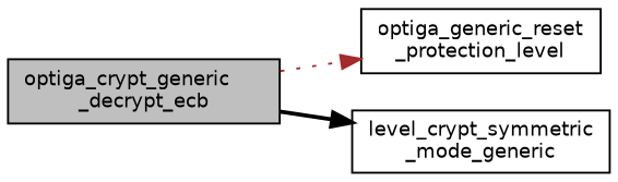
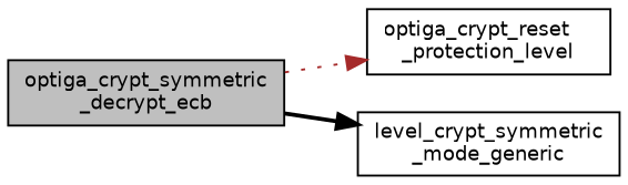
  digraph {
    rankdir=LR
    node [color=black fillcolor=white fontname=Helvetica fontsize=10 shape=record style=filled]
    edge [fontname=Helvetica fontsize=10 labelfontname=Helvetica labelfontsize=10]
-   n1 [fillcolor=grey75 fontcolor=black height=0.2 label="optiga_crypt_generic\l_decrypt_ecb" width=0.4]
-   n2 [height=0.2 label="optiga_generic_reset\l_protection_level" width=0.4]
+   n1 [fillcolor=grey75 fontcolor=black height=0.2 label="optiga_crypt_symmetric\l_decrypt_ecb" width=0.4]
+   n2 [height=0.2 label="optiga_crypt_reset\l_protection_level" width=0.4]
    n3 [height=0.2 label="level_crypt_symmetric\l_mode_generic" width=0.4]
    n1 -> n2 [color=brown style=dotted]
    n1 -> n3 [color=black style=bold]
  }
